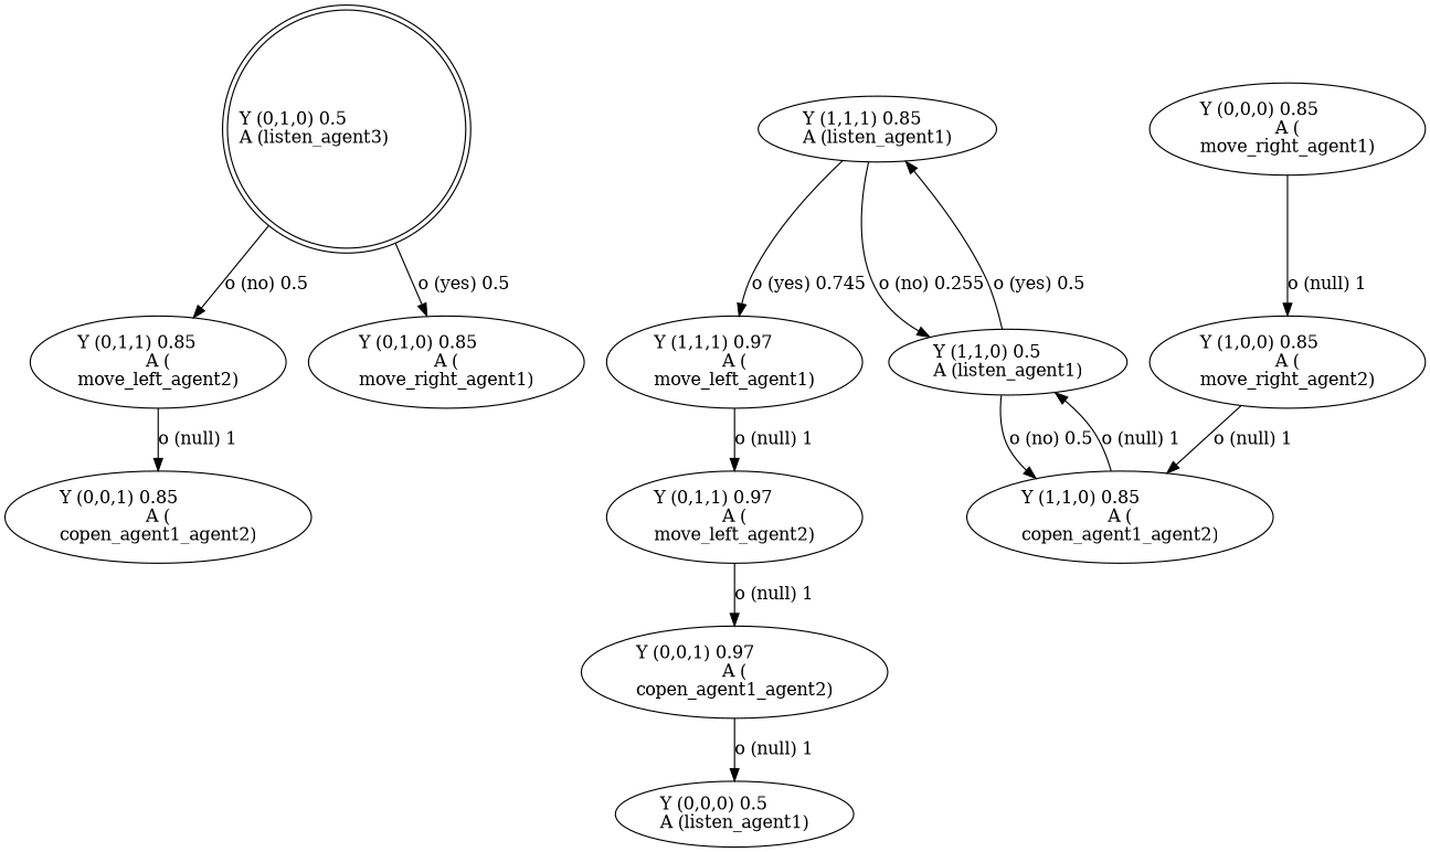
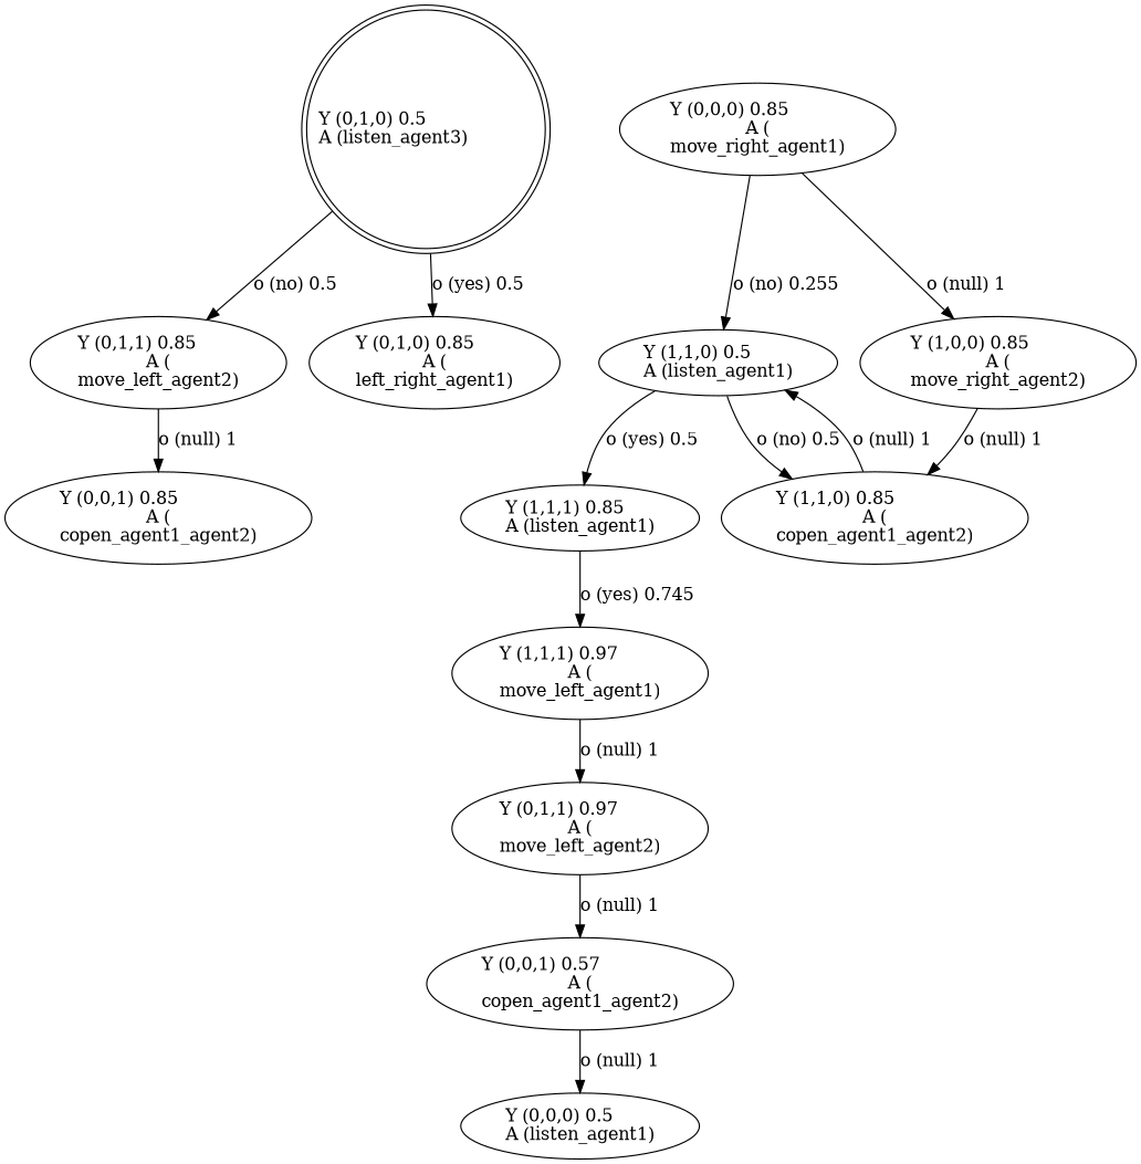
  digraph {
    n1 [label="Y (0,1,0) 0.5\lA (listen_agent3)\l" labeljust=l shape=doublecircle]
    n2 [label="Y (0,1,1) 0.85\lA (\nmove_left_agent2)\l"]
-   n3 [label="Y (0,1,0) 0.85\lA (\nmove_right_agent1)\l"]
+   n3 [label="Y (0,1,0) 0.85\lA (\nleft_right_agent1)\l"]
    n4 [label="Y (0,0,1) 0.85\lA (\ncopen_agent1_agent2)\l"]
    n5 [label="Y (1,1,1) 0.85\lA (listen_agent1)\l"]
    n6 [label="Y (1,1,1) 0.97\lA (\nmove_left_agent1)\l"]
    n7 [label="Y (1,1,0) 0.5\lA (listen_agent1)\l"]
    n8 [label="Y (0,1,1) 0.97\lA (\nmove_left_agent2)\l"]
    n9 [label="Y (1,1,0) 0.85\lA (\ncopen_agent1_agent2)\l"]
-   n10 [label="Y (0,0,1) 0.97\lA (\ncopen_agent1_agent2)\l"]
+   n10 [label="Y (0,0,1) 0.57\lA (\ncopen_agent1_agent2)\l"]
    n11 [label="Y (0,0,0) 0.5\lA (listen_agent1)\l"]
    n12 [label="Y (1,0,0) 0.85\lA (\nmove_right_agent2)\l"]
    n13 [label="Y (0,0,0) 0.85\lA (\nmove_right_agent1)\l"]
    n1 -> n2 [label="o (no) 0.5\l"]
    n1 -> n3 [label="o (yes) 0.5\l"]
    n2 -> n4 [label="o (null) 1\l"]
    n5 -> n6 [label="o (yes) 0.745\l"]
-   n5 -> n7 [label="o (no) 0.255\l"]
+   n13 -> n7 [label="o (no) 0.255\l"]
    n6 -> n8 [label="o (null) 1\l"]
    n7 -> n5 [label="o (yes) 0.5\l"]
    n7 -> n9 [label="o (no) 0.5\l"]
    n8 -> n10 [label="o (null) 1\l"]
    n9 -> n7 [label="o (null) 1\l"]
    n10 -> n11 [label="o (null) 1\l"]
    n12 -> n9 [label="o (null) 1\l"]
    n13 -> n12 [label="o (null) 1\l"]
  }
